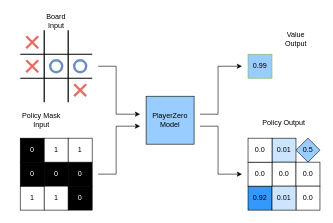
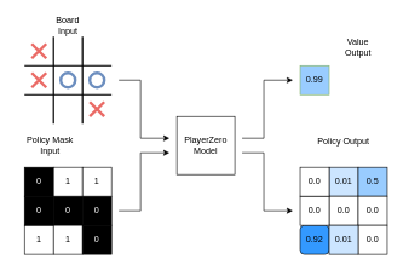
  <mxCell id="0" />
  <mxCell id="1" parent="0" />
  <mxCell id="2" value="" style="endArrow=none;html=1;rounded=0;strokeWidth=2;" edge="1" parent="1"><mxGeometry width="50" height="50" relative="1" as="geometry"><mxPoint x="73" y="170" as="sourcePoint" /><mxPoint x="73" y="50" as="targetPoint" /></mxGeometry></mxCell>
  <mxCell id="3" value="" style="endArrow=none;html=1;rounded=0;strokeWidth=2;" edge="1" parent="1"><mxGeometry width="50" height="50" relative="1" as="geometry"><mxPoint x="33" y="130" as="sourcePoint" /><mxPoint x="153" y="130" as="targetPoint" /></mxGeometry></mxCell>
  <mxCell id="4" value="" style="endArrow=none;html=1;rounded=0;strokeWidth=2;" edge="1" parent="1"><mxGeometry width="50" height="50" relative="1" as="geometry"><mxPoint x="113" y="170" as="sourcePoint" /><mxPoint x="113" y="50" as="targetPoint" /></mxGeometry></mxCell>
  <mxCell id="5" value="" style="endArrow=none;html=1;rounded=0;strokeWidth=2;" edge="1" parent="1"><mxGeometry width="50" height="50" relative="1" as="geometry"><mxPoint x="33" y="90" as="sourcePoint" /><mxPoint x="153" y="90" as="targetPoint" /></mxGeometry></mxCell>
  <mxCell id="6" value="" style="ellipse;whiteSpace=wrap;html=1;perimeterSpacing=0;strokeWidth=4;fillColor=none;strokeColor=#6c8ebf;" vertex="1" parent="1"><mxGeometry x="123" y="100" width="20" height="20" as="geometry" /></mxCell>
  <mxCell id="7" value="" style="endArrow=none;html=1;rounded=0;strokeWidth=4;strokeColor=#EA6B66;" edge="1" parent="1"><mxGeometry width="50" height="50" relative="1" as="geometry"><mxPoint x="123" y="140" as="sourcePoint" /><mxPoint x="143" y="160" as="targetPoint" /></mxGeometry></mxCell>
  <mxCell id="8" value="" style="endArrow=none;html=1;rounded=0;strokeWidth=4;strokeColor=#EA6B66;" edge="1" parent="1"><mxGeometry width="50" height="50" relative="1" as="geometry"><mxPoint x="123" y="160" as="sourcePoint" /><mxPoint x="143" y="140" as="targetPoint" /></mxGeometry></mxCell>
  <mxCell id="9" value="" style="endArrow=none;html=1;rounded=0;strokeWidth=4;strokeColor=#EA6B66;" edge="1" parent="1"><mxGeometry width="50" height="50" relative="1" as="geometry"><mxPoint x="43" y="60" as="sourcePoint" /><mxPoint x="63" y="80" as="targetPoint" /></mxGeometry></mxCell>
  <mxCell id="10" value="" style="endArrow=none;html=1;rounded=0;strokeWidth=4;strokeColor=#EA6B66;" edge="1" parent="1"><mxGeometry width="50" height="50" relative="1" as="geometry"><mxPoint x="43" y="80" as="sourcePoint" /><mxPoint x="63" y="60" as="targetPoint" /></mxGeometry></mxCell>
  <mxCell id="11" value="" style="ellipse;whiteSpace=wrap;html=1;perimeterSpacing=0;strokeWidth=4;fillColor=none;strokeColor=#6c8ebf;" vertex="1" parent="1"><mxGeometry x="83" y="100" width="20" height="20" as="geometry" /></mxCell>
  <mxCell id="12" value="" style="endArrow=none;html=1;rounded=0;strokeWidth=4;strokeColor=#EA6B66;" edge="1" parent="1"><mxGeometry width="50" height="50" relative="1" as="geometry"><mxPoint x="43" y="100" as="sourcePoint" /><mxPoint x="63" y="120" as="targetPoint" /></mxGeometry></mxCell>
  <mxCell id="13" value="" style="endArrow=none;html=1;rounded=0;strokeWidth=4;strokeColor=#EA6B66;" edge="1" parent="1"><mxGeometry width="50" height="50" relative="1" as="geometry"><mxPoint x="43" y="120" as="sourcePoint" /><mxPoint x="63" y="100" as="targetPoint" /></mxGeometry></mxCell>
  <mxCell id="14" value="1" style="whiteSpace=wrap;html=1;aspect=fixed;" vertex="1" parent="1"><mxGeometry x="33" y="310" width="40" height="40" as="geometry" /></mxCell>
  <mxCell id="15" value="0" style="whiteSpace=wrap;html=1;aspect=fixed;fillColor=#000000;fontColor=#FFFFFF;" vertex="1" parent="1"><mxGeometry x="33" y="270" width="40" height="40" as="geometry" /></mxCell>
  <mxCell id="16" value="0" style="whiteSpace=wrap;html=1;aspect=fixed;fillColor=#000000;fontColor=#FFFFFF;" vertex="1" parent="1"><mxGeometry x="33" y="230" width="40" height="40" as="geometry" /></mxCell>
  <mxCell id="17" value="0" style="whiteSpace=wrap;html=1;aspect=fixed;fillColor=#000000;fontColor=#FFFFFF;" vertex="1" parent="1"><mxGeometry x="73" y="270" width="40" height="40" as="geometry" /></mxCell>
  <mxCell id="18" value="0" style="whiteSpace=wrap;html=1;aspect=fixed;fillColor=#000000;fontColor=#FFFFFF;" vertex="1" parent="1"><mxGeometry x="113" y="270" width="40" height="40" as="geometry" /></mxCell>
  <mxCell id="19" value="1" style="whiteSpace=wrap;html=1;aspect=fixed;" vertex="1" parent="1"><mxGeometry x="73" y="310" width="40" height="40" as="geometry" /></mxCell>
  <mxCell id="20" value="0" style="whiteSpace=wrap;html=1;aspect=fixed;fillColor=#000000;fontColor=#FFFFFF;" vertex="1" parent="1"><mxGeometry x="113" y="310" width="40" height="40" as="geometry" /></mxCell>
  <mxCell id="21" value="1" style="whiteSpace=wrap;html=1;aspect=fixed;" vertex="1" parent="1"><mxGeometry x="73" y="230" width="40" height="40" as="geometry" /></mxCell>
  <mxCell id="22" value="1" style="whiteSpace=wrap;html=1;aspect=fixed;" vertex="1" parent="1"><mxGeometry x="113" y="230" width="40" height="40" as="geometry" /></mxCell>
  <mxCell id="23" value="Board Input" style="text;html=1;align=center;verticalAlign=middle;whiteSpace=wrap;rounded=0;" vertex="1" parent="1"><mxGeometry x="63" y="20" width="60" height="30" as="geometry" /></mxCell>
  <mxCell id="24" value="Policy Mask Input" style="text;html=1;align=center;verticalAlign=middle;whiteSpace=wrap;rounded=0;" vertex="1" parent="1"><mxGeometry x="20.5" y="185" width="95" height="30" as="geometry" /></mxCell>
  <mxCell id="25" value="" style="endArrow=classic;html=1;rounded=0;" edge="1" parent="1"><mxGeometry width="50" height="50" relative="1" as="geometry"><mxPoint x="163" y="110" as="sourcePoint" /><mxPoint x="233" y="190" as="targetPoint" /><Array as="points"><mxPoint x="193" y="110" /><mxPoint x="193" y="190" /></Array></mxGeometry></mxCell>
  <mxCell id="26" value="" style="endArrow=classic;html=1;rounded=0;" edge="1" parent="1"><mxGeometry width="50" height="50" relative="1" as="geometry"><mxPoint x="163" y="290" as="sourcePoint" /><mxPoint x="233" y="210" as="targetPoint" /><Array as="points"><mxPoint x="193" y="290" /><mxPoint x="193" y="210" /></Array></mxGeometry></mxCell>
- <mxCell id="27" value="&lt;div&gt;PlayerZero&lt;br&gt;&lt;/div&gt;&lt;div&gt;Model&lt;/div&gt;" style="whiteSpace=wrap;html=1;aspect=fixed;fillColor=#99ccff;" vertex="1" parent="1"><mxGeometry x="243" y="160" width="80" height="80" as="geometry" /></mxCell>
- <mxCell id="28" value="0.92" style="whiteSpace=wrap;html=1;aspect=fixed;fillColor=#3399FF;" vertex="1" parent="1"><mxGeometry x="413" y="310" width="40" height="40" as="geometry" /></mxCell>
+ <mxCell id="27" value="&lt;div&gt;PlayerZero&lt;br&gt;&lt;/div&gt;&lt;div&gt;Model&lt;/div&gt;" style="whiteSpace=wrap;html=1;aspect=fixed;" vertex="1" parent="1"><mxGeometry x="243" y="160" width="80" height="80" as="geometry" /></mxCell>
+ <mxCell id="28" value="0.92" style="whiteSpace=wrap;html=1;aspect=fixed;fillColor=#3399FF;rounded=1;" vertex="1" parent="1"><mxGeometry x="413" y="310" width="40" height="40" as="geometry" /></mxCell>
  <mxCell id="29" value="0.01" style="whiteSpace=wrap;html=1;aspect=fixed;fillColor=#CCE5FF;" vertex="1" parent="1"><mxGeometry x="453" y="230" width="40" height="40" as="geometry" /></mxCell>
- <mxCell id="30" value="0.5" style="rhombus;whiteSpace=wrap;html=1;aspect=fixed;fillColor=#99CCFF;" vertex="1" parent="1"><mxGeometry x="493" y="230" width="40" height="40" as="geometry" /></mxCell>
+ <mxCell id="30" value="0.5" style="whiteSpace=wrap;html=1;aspect=fixed;fillColor=#99CCFF;" vertex="1" parent="1"><mxGeometry x="493" y="230" width="40" height="40" as="geometry" /></mxCell>
  <mxCell id="31" value="" style="endArrow=classic;html=1;rounded=0;" edge="1" parent="1"><mxGeometry width="50" height="50" relative="1" as="geometry"><mxPoint x="333" y="210" as="sourcePoint" /><mxPoint x="403" y="290" as="targetPoint" /><Array as="points"><mxPoint x="363" y="210" /><mxPoint x="363" y="290" /></Array></mxGeometry></mxCell>
  <mxCell id="32" value="" style="endArrow=classic;html=1;rounded=0;" edge="1" parent="1"><mxGeometry width="50" height="50" relative="1" as="geometry"><mxPoint x="333" y="190" as="sourcePoint" /><mxPoint x="403" y="110" as="targetPoint" /><Array as="points"><mxPoint x="363" y="190" /><mxPoint x="363" y="110" /></Array></mxGeometry></mxCell>
  <mxCell id="33" value="0.99" style="whiteSpace=wrap;html=1;aspect=fixed;fillColor=#99ccff;strokeColor=#82b366;" vertex="1" parent="1"><mxGeometry x="413" y="90" width="40" height="40" as="geometry" /></mxCell>
  <mxCell id="34" value="Value Output" style="text;html=1;align=center;verticalAlign=middle;whiteSpace=wrap;rounded=0;" vertex="1" parent="1"><mxGeometry x="463" y="50" width="60" height="30" as="geometry" /></mxCell>
- <mxCell id="35" value="Policy Output" style="text;html=1;align=center;verticalAlign=middle;whiteSpace=wrap;rounded=0;" vertex="1" parent="1"><mxGeometry x="428" y="190" width="90" height="30" as="geometry" /></mxCell>
+ <mxCell id="35" value="Policy Output" style="text;html=1;align=center;verticalAlign=middle;whiteSpace=wrap;rounded=0;" vertex="1" parent="1"><mxGeometry x="428" y="180" width="90" height="30" as="geometry" /></mxCell>
  <mxCell id="36" value="0.0" style="whiteSpace=wrap;html=1;aspect=fixed;" vertex="1" parent="1"><mxGeometry x="453" y="270" width="40" height="40" as="geometry" /></mxCell>
  <mxCell id="37" value="0.0" style="whiteSpace=wrap;html=1;aspect=fixed;" vertex="1" parent="1"><mxGeometry x="493" y="270" width="40" height="40" as="geometry" /></mxCell>
  <mxCell id="38" value="0.0" style="whiteSpace=wrap;html=1;aspect=fixed;" vertex="1" parent="1"><mxGeometry x="493" y="310" width="40" height="40" as="geometry" /></mxCell>
  <mxCell id="39" value="0.0" style="whiteSpace=wrap;html=1;aspect=fixed;" vertex="1" parent="1"><mxGeometry x="413" y="270" width="40" height="40" as="geometry" /></mxCell>
  <mxCell id="40" value="0.0" style="whiteSpace=wrap;html=1;aspect=fixed;" vertex="1" parent="1"><mxGeometry x="413" y="230" width="40" height="40" as="geometry" /></mxCell>
  <mxCell id="41" value="0.01" style="whiteSpace=wrap;html=1;aspect=fixed;fillColor=#CCE5FF;" vertex="1" parent="1"><mxGeometry x="453" y="310" width="40" height="40" as="geometry" /></mxCell>
